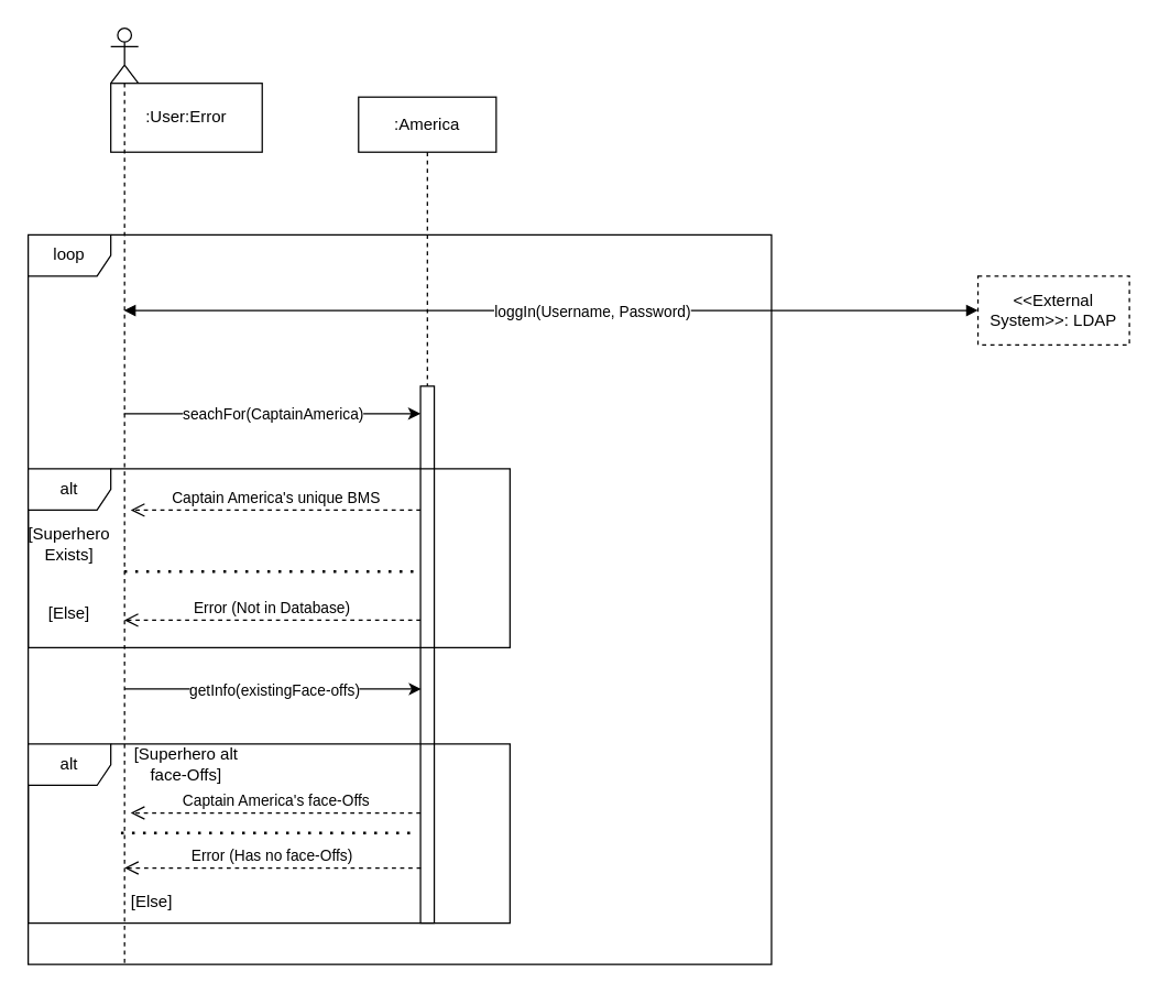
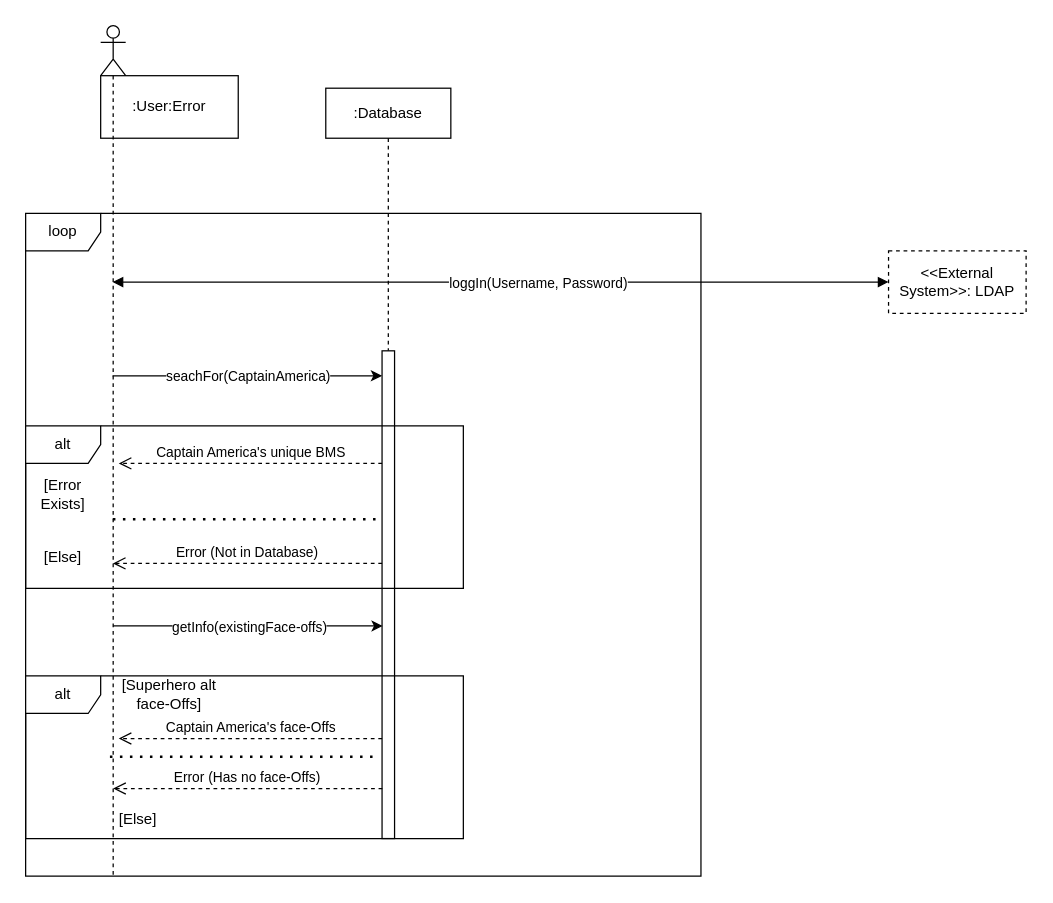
  <mxCell id="0" />
  <mxCell id="1" parent="0" />
  <mxCell id="2" value="loop" style="shape=umlFrame;whiteSpace=wrap;html=1;pointerEvents=0;" vertex="1" parent="1"><mxGeometry x="20" y="170" width="540" height="530" as="geometry" /></mxCell>
  <mxCell id="3" value=":User:Error" style="html=1;whiteSpace=wrap;" vertex="1" parent="1"><mxGeometry x="80" y="60" width="110" height="50" as="geometry" /></mxCell>
  <mxCell id="4" value="&amp;lt;&amp;lt;External System&amp;gt;&amp;gt;: LDAP" style="html=1;whiteSpace=wrap;dashed=1;" vertex="1" parent="1"><mxGeometry x="710" y="200" width="110" height="50" as="geometry" /></mxCell>
  <mxCell id="5" value="" style="endArrow=block;startArrow=block;endFill=1;startFill=1;html=1;rounded=0;entryX=0;entryY=0.5;entryDx=0;entryDy=0;" edge="1" parent="1" source="7" target="4"><mxGeometry width="160" relative="1" as="geometry"><mxPoint x="110" y="225" as="sourcePoint" /><mxPoint x="590" y="290" as="targetPoint" /></mxGeometry></mxCell>
  <mxCell id="6" value="loggIn(Username, Password)" style="edgeLabel;html=1;align=center;verticalAlign=middle;resizable=0;points=[];" vertex="1" connectable="0" parent="5"><mxGeometry x="-0.083" y="2" relative="1" as="geometry"><mxPoint x="56" y="2" as="offset" /></mxGeometry></mxCell>
  <mxCell id="7" value="" style="shape=umlLifeline;perimeter=lifelinePerimeter;whiteSpace=wrap;html=1;container=1;dropTarget=0;collapsible=0;recursiveResize=0;outlineConnect=0;portConstraint=eastwest;newEdgeStyle={&quot;curved&quot;:0,&quot;rounded&quot;:0};participant=umlActor;" vertex="1" parent="1"><mxGeometry x="80" y="20" width="20" height="680" as="geometry" /></mxCell>
- <mxCell id="8" value=":America" style="shape=umlLifeline;perimeter=lifelinePerimeter;whiteSpace=wrap;html=1;container=1;dropTarget=0;collapsible=0;recursiveResize=0;outlineConnect=0;portConstraint=eastwest;newEdgeStyle={&quot;curved&quot;:0,&quot;rounded&quot;:0};" vertex="1" parent="1"><mxGeometry x="260" y="70" width="100" height="210" as="geometry" /></mxCell>
+ <mxCell id="8" value=":Database" style="shape=umlLifeline;perimeter=lifelinePerimeter;whiteSpace=wrap;html=1;container=1;dropTarget=0;collapsible=0;recursiveResize=0;outlineConnect=0;portConstraint=eastwest;newEdgeStyle={&quot;curved&quot;:0,&quot;rounded&quot;:0};" vertex="1" parent="1"><mxGeometry x="260" y="70" width="100" height="210" as="geometry" /></mxCell>
  <mxCell id="9" value="" style="html=1;points=[[0,0,0,0,5],[0,1,0,0,-5],[1,0,0,0,5],[1,1,0,0,-5]];perimeter=orthogonalPerimeter;outlineConnect=0;targetShapes=umlLifeline;portConstraint=eastwest;newEdgeStyle={&quot;curved&quot;:0,&quot;rounded&quot;:0};" vertex="1" parent="1"><mxGeometry x="305" y="280" width="10" height="390" as="geometry" /></mxCell>
  <mxCell id="10" value="Captain America's unique BMS" style="html=1;verticalAlign=bottom;endArrow=open;dashed=1;endSize=8;curved=0;rounded=0;" edge="1" parent="1"><mxGeometry x="-0.003" relative="1" as="geometry"><mxPoint x="305" y="370" as="sourcePoint" /><mxPoint x="94.447" y="370" as="targetPoint" /><mxPoint as="offset" /></mxGeometry></mxCell>
  <mxCell id="11" value="alt" style="shape=umlFrame;whiteSpace=wrap;html=1;pointerEvents=0;" vertex="1" parent="1"><mxGeometry x="20" y="340" width="350" height="130" as="geometry" /></mxCell>
  <mxCell id="12" value="alt" style="shape=umlFrame;whiteSpace=wrap;html=1;pointerEvents=0;" vertex="1" parent="1"><mxGeometry x="20" y="540" width="350" height="130" as="geometry" /></mxCell>
- <mxCell id="13" value="[Superhero Exists]" style="text;html=1;align=center;verticalAlign=middle;whiteSpace=wrap;rounded=0;" vertex="1" parent="1"><mxGeometry x="20" y="380" width="60" height="30" as="geometry" /></mxCell>
+ <mxCell id="13" value="[Error Exists]" style="text;html=1;align=center;verticalAlign=middle;whiteSpace=wrap;rounded=0;" vertex="1" parent="1"><mxGeometry x="20" y="380" width="60" height="30" as="geometry" /></mxCell>
  <mxCell id="14" value="[Else]" style="text;html=1;align=center;verticalAlign=middle;whiteSpace=wrap;rounded=0;" vertex="1" parent="1"><mxGeometry x="20" y="430" width="60" height="30" as="geometry" /></mxCell>
  <mxCell id="15" value="Error (Not in Database)" style="html=1;verticalAlign=bottom;endArrow=open;dashed=1;endSize=8;curved=0;rounded=0;" edge="1" parent="1"><mxGeometry x="0.001" relative="1" as="geometry"><mxPoint x="305" y="450" as="sourcePoint" /><mxPoint x="89.786" y="450" as="targetPoint" /><mxPoint as="offset" /></mxGeometry></mxCell>
  <mxCell id="16" value="" style="endArrow=none;dashed=1;html=1;dashPattern=1 3;strokeWidth=2;rounded=0;" edge="1" parent="1"><mxGeometry width="50" height="50" relative="1" as="geometry"><mxPoint x="89.786" y="414.64" as="sourcePoint" /><mxPoint x="305" y="414.64" as="targetPoint" /></mxGeometry></mxCell>
  <mxCell id="17" value="[Superhero alt face-Offs]" style="text;html=1;align=center;verticalAlign=middle;whiteSpace=wrap;rounded=0;" vertex="1" parent="1"><mxGeometry x="90" y="540" width="90" height="30" as="geometry" /></mxCell>
  <mxCell id="18" value="[Else]" style="text;html=1;align=center;verticalAlign=middle;whiteSpace=wrap;rounded=0;" vertex="1" parent="1"><mxGeometry x="80" y="640" width="60" height="30" as="geometry" /></mxCell>
  <mxCell id="19" value="Captain America's face-Offs" style="html=1;verticalAlign=bottom;endArrow=open;dashed=1;endSize=8;curved=0;rounded=0;" edge="1" parent="1"><mxGeometry x="-0.003" relative="1" as="geometry"><mxPoint x="305" y="590" as="sourcePoint" /><mxPoint x="94.447" y="590" as="targetPoint" /><mxPoint as="offset" /></mxGeometry></mxCell>
  <mxCell id="20" value="" style="endArrow=none;dashed=1;html=1;dashPattern=1 3;strokeWidth=2;rounded=0;" edge="1" parent="1"><mxGeometry width="50" height="50" relative="1" as="geometry"><mxPoint x="87.396" y="604.68" as="sourcePoint" /><mxPoint x="302.61" y="604.68" as="targetPoint" /></mxGeometry></mxCell>
  <mxCell id="21" value="Error (Has no face-Offs)" style="html=1;verticalAlign=bottom;endArrow=open;dashed=1;endSize=8;curved=0;rounded=0;" edge="1" parent="1"><mxGeometry relative="1" as="geometry"><mxPoint x="305.21" y="630" as="sourcePoint" /><mxPoint x="89.996" y="630" as="targetPoint" /></mxGeometry></mxCell>
  <mxCell id="22" value="" style="endArrow=classic;html=1;rounded=0;" edge="1" parent="1"><mxGeometry relative="1" as="geometry"><mxPoint x="89.5" y="300" as="sourcePoint" /><mxPoint x="305" y="300" as="targetPoint" /></mxGeometry></mxCell>
  <mxCell id="23" value="seachFor(CaptainAmerica)" style="edgeLabel;resizable=0;html=1;;align=center;verticalAlign=middle;" connectable="0" vertex="1" parent="22"><mxGeometry relative="1" as="geometry" /></mxCell>
  <mxCell id="24" value="" style="endArrow=classic;html=1;rounded=0;" edge="1" parent="1"><mxGeometry relative="1" as="geometry"><mxPoint x="90" y="500" as="sourcePoint" /><mxPoint x="305.5" y="500" as="targetPoint" /></mxGeometry></mxCell>
  <mxCell id="25" value="getInfo(existingFace-offs)" style="edgeLabel;resizable=0;html=1;;align=center;verticalAlign=middle;" connectable="0" vertex="1" parent="24"><mxGeometry relative="1" as="geometry" /></mxCell>
